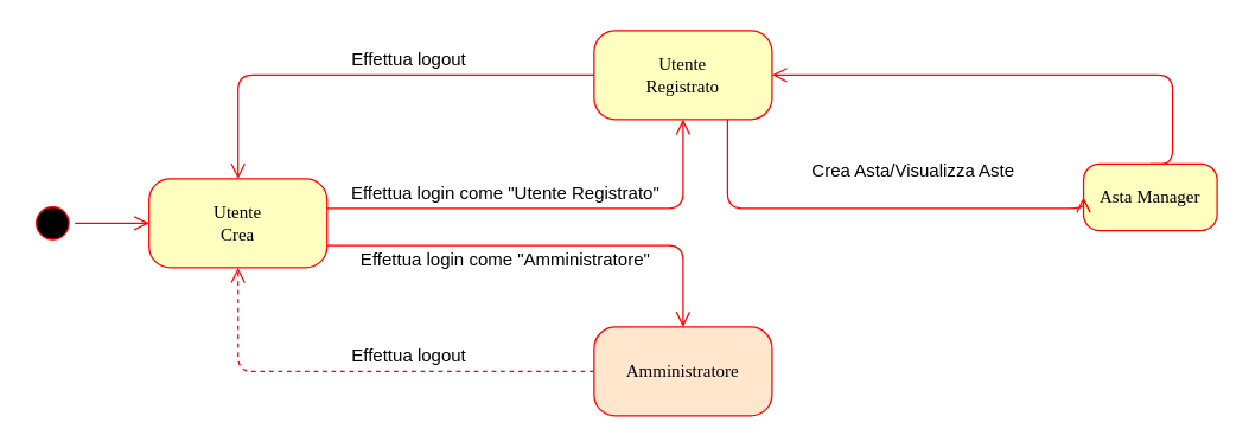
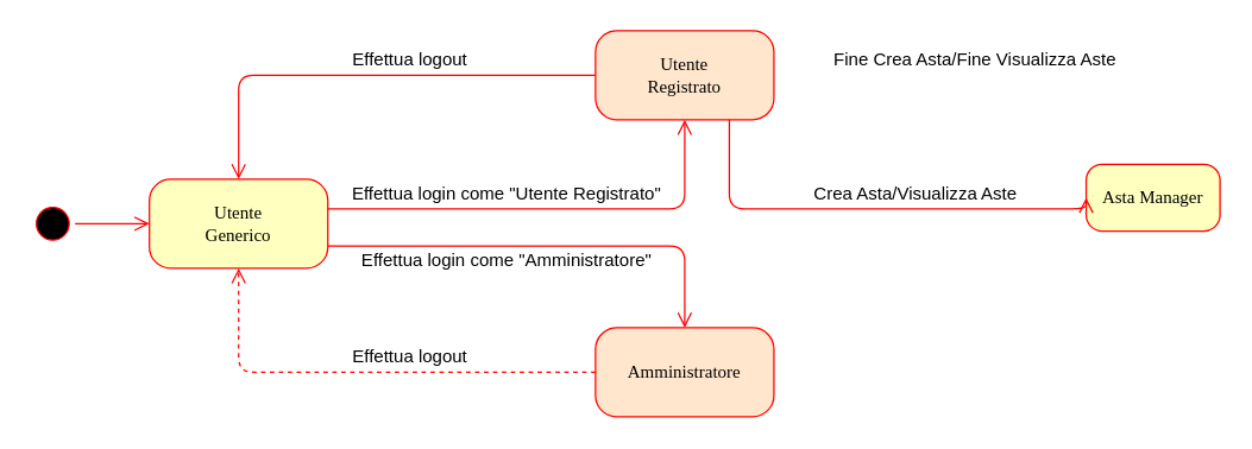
  <mxCell id="0" />
  <mxCell id="1" parent="0" />
  <mxCell id="2" value="" style="ellipse;html=1;shape=startState;fillColor=#000000;strokeColor=#ff0000;rounded=1;shadow=0;comic=0;labelBackgroundColor=none;fontFamily=Verdana;fontSize=12;fontColor=#000000;align=center;direction=south;" vertex="1" parent="1"><mxGeometry x="20" y="135" width="30" height="30" as="geometry" /></mxCell>
- <mxCell id="3" value="Utente &lt;br&gt;Registrato" style="rounded=1;whiteSpace=wrap;html=1;arcSize=24;fillColor=#ffffc0;strokeColor=#ff0000;shadow=0;comic=0;labelBackgroundColor=none;fontFamily=Verdana;fontSize=12;fontColor=#000000;align=center;" vertex="1" parent="1"><mxGeometry x="400" y="20" width="120" height="60" as="geometry" /></mxCell>
- <mxCell id="4" value="Utente&lt;br&gt;Crea" style="rounded=1;whiteSpace=wrap;html=1;arcSize=24;fillColor=#ffffc0;strokeColor=#ff0000;shadow=0;comic=0;labelBackgroundColor=none;fontFamily=Verdana;fontSize=12;fontColor=#000000;align=center;" vertex="1" parent="1"><mxGeometry x="100" y="120" width="120" height="60" as="geometry" /></mxCell>
+ <mxCell id="3" value="Utente &lt;br&gt;Registrato" style="rounded=1;whiteSpace=wrap;html=1;arcSize=24;fillColor=#ffe6cc;strokeColor=#ff0000;shadow=0;comic=0;labelBackgroundColor=none;fontFamily=Verdana;fontSize=12;fontColor=#000000;align=center;" vertex="1" parent="1"><mxGeometry x="400" y="20" width="120" height="60" as="geometry" /></mxCell>
+ <mxCell id="4" value="Utente&lt;br&gt;Generico" style="rounded=1;whiteSpace=wrap;html=1;arcSize=24;fillColor=#ffffc0;strokeColor=#ff0000;shadow=0;comic=0;labelBackgroundColor=none;fontFamily=Verdana;fontSize=12;fontColor=#000000;align=center;" vertex="1" parent="1"><mxGeometry x="100" y="120" width="120" height="60" as="geometry" /></mxCell>
  <mxCell id="5" style="edgeStyle=orthogonalEdgeStyle;html=1;labelBackgroundColor=none;endArrow=open;endSize=8;strokeColor=#ff0000;fontFamily=Verdana;fontSize=12;align=left;" edge="1" source="2" target="4" parent="1"><mxGeometry relative="1" as="geometry" /></mxCell>
  <mxCell id="6" value="Amministratore" style="rounded=1;whiteSpace=wrap;html=1;arcSize=24;fillColor=#ffe6cc;strokeColor=#ff0000;shadow=0;comic=0;labelBackgroundColor=none;fontFamily=Verdana;fontSize=12;fontColor=#000000;align=center;" vertex="1" parent="1"><mxGeometry x="400" y="220" width="120" height="60" as="geometry" /></mxCell>
  <mxCell id="7" style="edgeStyle=orthogonalEdgeStyle;html=1;labelBackgroundColor=none;endArrow=open;endSize=8;strokeColor=#ff0000;fontFamily=Verdana;fontSize=12;align=left;exitX=1;exitY=0.75;exitDx=0;exitDy=0;" edge="1" source="4" parent="1"><mxGeometry relative="1" as="geometry"><mxPoint x="250" y="165" as="sourcePoint" /><mxPoint x="460" y="220" as="targetPoint" /><Array as="points"><mxPoint x="460" y="165" /><mxPoint x="460" y="220" /></Array></mxGeometry></mxCell>
  <mxCell id="8" style="edgeStyle=orthogonalEdgeStyle;html=1;labelBackgroundColor=none;endArrow=open;endSize=8;strokeColor=#ff0000;fontFamily=Verdana;fontSize=12;align=left;" edge="1" parent="1"><mxGeometry relative="1" as="geometry"><mxPoint x="220" y="140" as="sourcePoint" /><mxPoint x="460" y="80" as="targetPoint" /><Array as="points"><mxPoint x="460" y="140" /><mxPoint x="460" y="80" /></Array></mxGeometry></mxCell>
  <mxCell id="9" style="edgeStyle=orthogonalEdgeStyle;html=1;labelBackgroundColor=none;endArrow=open;endSize=8;strokeColor=#ff0000;fontFamily=Verdana;fontSize=12;align=left;exitX=0;exitY=0.5;exitDx=0;exitDy=0;" edge="1" source="3" parent="1"><mxGeometry relative="1" as="geometry"><mxPoint x="300" y="10" as="sourcePoint" /><mxPoint x="160" y="120" as="targetPoint" /><Array as="points"><mxPoint x="160" y="50" /></Array></mxGeometry></mxCell>
  <mxCell id="10" style="edgeStyle=orthogonalEdgeStyle;html=1;labelBackgroundColor=none;endArrow=open;endSize=8;strokeColor=#ff0000;fontFamily=Verdana;fontSize=12;align=left;exitX=0;exitY=0.5;exitDx=0;exitDy=0;entryX=0.5;entryY=1;entryDx=0;entryDy=0;dashed=1;" edge="1" source="6" target="4" parent="1"><mxGeometry relative="1" as="geometry"><mxPoint x="340" y="250" as="sourcePoint" /><mxPoint x="160" y="320" as="targetPoint" /><Array as="points"><mxPoint x="160" y="250" /></Array></mxGeometry></mxCell>
  <mxCell id="11" value="Effettua login come &quot;Utente Registrato&quot;" style="text;html=1;align=center;verticalAlign=middle;resizable=0;points=[];autosize=1;" vertex="1" parent="1"><mxGeometry x="230" y="120" width="220" height="20" as="geometry" /></mxCell>
  <mxCell id="12" value="Effettua login come &quot;Amministratore&quot;" style="text;html=1;align=center;verticalAlign=middle;resizable=0;points=[];autosize=1;" vertex="1" parent="1"><mxGeometry x="235" y="165" width="210" height="20" as="geometry" /></mxCell>
  <mxCell id="13" value="Effettua logout" style="text;html=1;align=center;verticalAlign=middle;resizable=0;points=[];autosize=1;" vertex="1" parent="1"><mxGeometry x="230" y="30" width="90" height="20" as="geometry" /></mxCell>
  <mxCell id="14" value="Effettua logout" style="text;html=1;align=center;verticalAlign=middle;resizable=0;points=[];autosize=1;" vertex="1" parent="1"><mxGeometry x="230" y="230" width="90" height="20" as="geometry" /></mxCell>
  <mxCell id="15" value="Asta Manager" style="rounded=1;whiteSpace=wrap;html=1;arcSize=24;fillColor=#ffffc0;strokeColor=#ff0000;shadow=0;comic=0;labelBackgroundColor=none;fontFamily=Verdana;fontSize=12;fontColor=#000000;align=center;" vertex="1" parent="1"><mxGeometry x="730" y="110" width="90" height="45" as="geometry" /></mxCell>
- <mxCell id="16" style="edgeStyle=orthogonalEdgeStyle;html=1;labelBackgroundColor=none;endArrow=open;endSize=8;strokeColor=#ff0000;fontFamily=Verdana;fontSize=12;align=left;exitX=0.5;exitY=0;exitDx=0;exitDy=0;entryX=1;entryY=0.5;entryDx=0;entryDy=0;" edge="1" parent="1" source="15" target="3"><mxGeometry relative="1" as="geometry"><mxPoint x="790" y="40" as="sourcePoint" /><mxPoint x="550" y="110" as="targetPoint" /><Array as="points"><mxPoint x="790" y="50" /></Array></mxGeometry></mxCell>
  <mxCell id="17" style="edgeStyle=orthogonalEdgeStyle;html=1;labelBackgroundColor=none;endArrow=open;endSize=8;strokeColor=#ff0000;fontFamily=Verdana;fontSize=12;align=left;exitX=1;exitY=0.75;exitDx=0;exitDy=0;entryX=0;entryY=0.5;entryDx=0;entryDy=0;" edge="1" parent="1" target="15"><mxGeometry relative="1" as="geometry"><mxPoint x="490" y="80" as="sourcePoint" /><mxPoint x="680" y="140" as="targetPoint" /><Array as="points"><mxPoint x="490" y="140" /></Array></mxGeometry></mxCell>
- <mxCell id="18" value="Crea Asta/Visualizza Aste" style="text;html=1;align=center;verticalAlign=middle;resizable=0;points=[];autosize=1;" vertex="1" parent="1"><mxGeometry x="540" y="105" width="150" height="20" as="geometry" /></mxCell>
+ <mxCell id="18" value="Crea Asta/Visualizza Aste" style="text;html=1;align=center;verticalAlign=middle;resizable=0;points=[];autosize=1;" vertex="1" parent="1"><mxGeometry x="540" y="120" width="150" height="20" as="geometry" /></mxCell>
+ <mxCell id="19" value="Fine Crea Asta/Fine Visualizza Aste" style="text;html=1;align=center;verticalAlign=middle;resizable=0;points=[];autosize=1;" vertex="1" parent="1"><mxGeometry x="550" y="30" width="210" height="20" as="geometry" /></mxCell>
